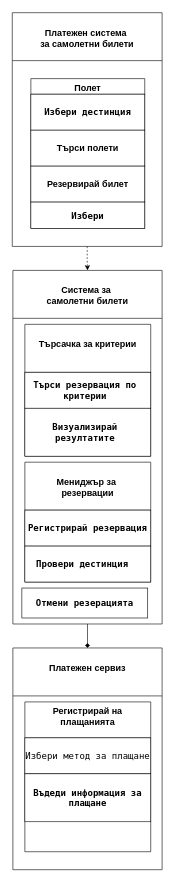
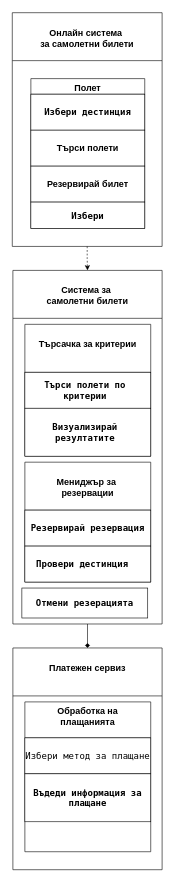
  <mxCell id="0" />
  <mxCell id="1" parent="0" />
  <mxCell id="2" style="edgeStyle=orthogonalEdgeStyle;rounded=0;orthogonalLoop=1;jettySize=auto;html=1;entryX=0.5;entryY=0;entryDx=0;entryDy=0;dashed=1;" edge="1" parent="1" source="3" target="21"><mxGeometry relative="1" as="geometry" /></mxCell>
- <mxCell id="3" value="&#10;Платежен система &#10;за самолетни билети" style="swimlane;fontStyle=1;align=center;verticalAlign=top;childLayout=stackLayout;horizontal=1;startSize=80;horizontalStack=0;resizeParent=1;resizeLast=0;collapsible=1;marginBottom=0;rounded=0;shadow=0;strokeWidth=1;fontSize=15;" parent="1" vertex="1"><mxGeometry x="20" y="20" width="250" height="390" as="geometry"><mxRectangle x="550" y="140" width="160" height="26" as="alternateBounds" /></mxGeometry></mxCell>
+ <mxCell id="3" value="&#10;Онлайн система &#10;за самолетни билети" style="swimlane;fontStyle=1;align=center;verticalAlign=top;childLayout=stackLayout;horizontal=1;startSize=80;horizontalStack=0;resizeParent=1;resizeLast=0;collapsible=1;marginBottom=0;rounded=0;shadow=0;strokeWidth=1;fontSize=15;" parent="1" vertex="1"><mxGeometry x="20" y="20" width="250" height="390" as="geometry"><mxRectangle x="550" y="140" width="160" height="26" as="alternateBounds" /></mxGeometry></mxCell>
  <mxCell id="4" style="edgeStyle=orthogonalEdgeStyle;rounded=0;orthogonalLoop=1;jettySize=auto;html=1;exitX=0.5;exitY=1;exitDx=0;exitDy=0;" parent="3" edge="1"><mxGeometry relative="1" as="geometry"><mxPoint x="125" y="86" as="sourcePoint" /><mxPoint x="125" y="86" as="targetPoint" /></mxGeometry></mxCell>
  <mxCell id="5" value="Полет" style="swimlane;fontStyle=1;align=center;verticalAlign=top;childLayout=stackLayout;horizontal=1;startSize=26;horizontalStack=0;resizeParent=1;resizeLast=0;collapsible=1;marginBottom=0;rounded=0;shadow=0;strokeWidth=1;fontSize=15;" parent="1" vertex="1"><mxGeometry x="51" y="130" width="190" height="250" as="geometry"><mxRectangle x="550" y="140" width="160" height="26" as="alternateBounds" /></mxGeometry></mxCell>
  <mxCell id="6" style="edgeStyle=orthogonalEdgeStyle;rounded=0;orthogonalLoop=1;jettySize=auto;html=1;exitX=0.5;exitY=1;exitDx=0;exitDy=0;" parent="5" source="7" target="7" edge="1"><mxGeometry relative="1" as="geometry" /></mxCell>
  <mxCell id="7" value="&lt;div style=&quot;font-size: 15px;&quot; tabindex=&quot;0&quot; id=&quot;tw-target-text-container&quot; class=&quot;tw-ta-container F0azHf tw-nfl&quot;&gt;&lt;pre dir=&quot;ltr&quot; data-ved=&quot;2ahUKEwintonZ_IqEAxWtQ_EDHeQMARUQ3ewLegQIBRAT&quot; style=&quot;text-align:left&quot; id=&quot;tw-target-text&quot; data-placeholder=&quot;Translation&quot; class=&quot;tw-data-text tw-text-large tw-ta&quot;&gt;&lt;b&gt;Избери дестинция&lt;/b&gt;&lt;/pre&gt;&lt;/div&gt;" style="rounded=0;whiteSpace=wrap;html=1;" parent="5" vertex="1"><mxGeometry y="26" width="190" height="60" as="geometry" /></mxCell>
  <mxCell id="8" value="&lt;b&gt;&lt;font style=&quot;font-size: 15px;&quot;&gt;Търси полети&lt;/font&gt;&lt;/b&gt;" style="rounded=0;whiteSpace=wrap;html=1;" parent="5" vertex="1"><mxGeometry y="86" width="190" height="60" as="geometry" /></mxCell>
  <mxCell id="9" value="&lt;b&gt;&lt;font style=&quot;font-size: 15px;&quot;&gt;Резервирай билет&lt;/font&gt;&lt;/b&gt;" style="rounded=0;whiteSpace=wrap;html=1;" parent="5" vertex="1"><mxGeometry y="146" width="190" height="60" as="geometry" /></mxCell>
  <mxCell id="10" value="&lt;div style=&quot;font-size: 15px;&quot; tabindex=&quot;0&quot; id=&quot;tw-target-text-container&quot; class=&quot;tw-ta-container F0azHf tw-nfl&quot;&gt;&lt;pre dir=&quot;ltr&quot; data-ved=&quot;2ahUKEwintonZ_IqEAxWtQ_EDHeQMARUQ3ewLegQIBRAT&quot; style=&quot;text-align:left&quot; id=&quot;tw-target-text&quot; data-placeholder=&quot;Translation&quot; class=&quot;tw-data-text tw-text-large tw-ta&quot;&gt;&lt;b&gt;Избери&lt;/b&gt;&lt;/pre&gt;&lt;/div&gt;" style="rounded=0;whiteSpace=wrap;html=1;" parent="5" vertex="1"><mxGeometry y="206" width="190" height="44" as="geometry" /></mxCell>
  <mxCell id="11" value="&#10;Търсачка за критерии" style="swimlane;fontStyle=1;align=center;verticalAlign=top;childLayout=stackLayout;horizontal=1;startSize=80;horizontalStack=0;resizeParent=1;resizeLast=0;collapsible=1;marginBottom=0;rounded=0;shadow=0;strokeWidth=1;fontSize=15;" vertex="1" parent="1"><mxGeometry x="41" y="540" width="210" height="220" as="geometry"><mxRectangle x="550" y="140" width="160" height="26" as="alternateBounds" /></mxGeometry></mxCell>
  <mxCell id="12" style="edgeStyle=orthogonalEdgeStyle;rounded=0;orthogonalLoop=1;jettySize=auto;html=1;exitX=0.5;exitY=1;exitDx=0;exitDy=0;" edge="1" parent="11"><mxGeometry relative="1" as="geometry"><mxPoint x="125" y="86" as="sourcePoint" /><mxPoint x="125" y="86" as="targetPoint" /></mxGeometry></mxCell>
- <mxCell id="13" value="&lt;pre style=&quot;font-size: 15px;&quot;&gt;&lt;b&gt;&lt;code class=&quot;!whitespace-pre hljs language-plaintext&quot;&gt;Търси резервация по &lt;br&gt;критерии &lt;/code&gt;&lt;/b&gt;&lt;/pre&gt;" style="whiteSpace=wrap;html=1;" vertex="1" parent="11"><mxGeometry y="80" width="210" height="60" as="geometry" /></mxCell>
+ <mxCell id="13" value="&lt;pre style=&quot;font-size: 15px;&quot;&gt;&lt;b&gt;&lt;code class=&quot;!whitespace-pre hljs language-plaintext&quot;&gt;Търси полети по &lt;br&gt;критерии &lt;/code&gt;&lt;/b&gt;&lt;/pre&gt;" style="whiteSpace=wrap;html=1;" vertex="1" parent="11"><mxGeometry y="80" width="210" height="60" as="geometry" /></mxCell>
  <mxCell id="14" value="&lt;pre&gt;&lt;b style=&quot;font-size: 15px;&quot;&gt;&lt;code class=&quot;!whitespace-pre hljs language-plaintext&quot;&gt;Визуализирай &lt;br&gt;резултатите &lt;/code&gt;&lt;/b&gt;&lt;/pre&gt;" style="whiteSpace=wrap;html=1;" vertex="1" parent="11"><mxGeometry y="140" width="210" height="80" as="geometry" /></mxCell>
  <mxCell id="15" value="&#10;Мениджър за &#10;резервации" style="swimlane;fontStyle=1;align=center;verticalAlign=top;childLayout=stackLayout;horizontal=1;startSize=80;horizontalStack=0;resizeParent=1;resizeLast=0;collapsible=1;marginBottom=0;rounded=0;shadow=0;strokeWidth=1;fontSize=15;" vertex="1" parent="1"><mxGeometry x="41" y="770" width="210" height="200" as="geometry"><mxRectangle x="550" y="140" width="160" height="26" as="alternateBounds" /></mxGeometry></mxCell>
  <mxCell id="16" style="edgeStyle=orthogonalEdgeStyle;rounded=0;orthogonalLoop=1;jettySize=auto;html=1;exitX=0.5;exitY=1;exitDx=0;exitDy=0;" edge="1" parent="15"><mxGeometry relative="1" as="geometry"><mxPoint x="125" y="86" as="sourcePoint" /><mxPoint x="125" y="86" as="targetPoint" /></mxGeometry></mxCell>
- <mxCell id="17" value="&lt;pre style=&quot;font-size: 15px;&quot;&gt;&lt;b&gt;&lt;code class=&quot;!whitespace-pre hljs language-plaintext&quot;&gt;Регистрирай резервация&lt;/code&gt;&lt;/b&gt;&lt;/pre&gt;" style="whiteSpace=wrap;html=1;" vertex="1" parent="15"><mxGeometry y="80" width="210" height="60" as="geometry" /></mxCell>
+ <mxCell id="17" value="&lt;pre style=&quot;font-size: 15px;&quot;&gt;&lt;b&gt;&lt;code class=&quot;!whitespace-pre hljs language-plaintext&quot;&gt;Резервирай резервация&lt;/code&gt;&lt;/b&gt;&lt;/pre&gt;" style="whiteSpace=wrap;html=1;" vertex="1" parent="15"><mxGeometry y="80" width="210" height="60" as="geometry" /></mxCell>
  <mxCell id="18" value="&lt;pre style=&quot;font-size: 15px;&quot;&gt;&lt;b&gt;&lt;code class=&quot;!whitespace-pre hljs language-plaintext&quot;&gt;Провери дестинция  &lt;/code&gt;&lt;/b&gt;&lt;/pre&gt;" style="whiteSpace=wrap;html=1;" vertex="1" parent="15"><mxGeometry y="140" width="210" height="60" as="geometry" /></mxCell>
  <mxCell id="19" value="&lt;pre style=&quot;font-size: 15px;&quot;&gt;&lt;b&gt;&lt;code&gt;Отмени резерацията&lt;/code&gt;&lt;/b&gt;&lt;/pre&gt;" style="whiteSpace=wrap;html=1;" vertex="1" parent="1"><mxGeometry x="36" y="980" width="210" height="50" as="geometry" /></mxCell>
  <mxCell id="20" style="edgeStyle=orthogonalEdgeStyle;rounded=0;orthogonalLoop=1;jettySize=auto;html=1;entryX=0.5;entryY=0;entryDx=0;entryDy=0;endArrow=diamond;" edge="1" parent="1" source="21" target="27"><mxGeometry relative="1" as="geometry" /></mxCell>
  <mxCell id="21" value="&#10;Система за &#10;самолетни билети" style="swimlane;fontStyle=1;align=center;verticalAlign=top;childLayout=stackLayout;horizontal=1;startSize=80;horizontalStack=0;resizeParent=1;resizeLast=0;collapsible=1;marginBottom=0;rounded=0;shadow=0;strokeWidth=1;fontSize=15;" vertex="1" parent="1"><mxGeometry x="21" y="450" width="249" height="590" as="geometry"><mxRectangle x="550" y="140" width="160" height="26" as="alternateBounds" /></mxGeometry></mxCell>
  <mxCell id="22" style="edgeStyle=orthogonalEdgeStyle;rounded=0;orthogonalLoop=1;jettySize=auto;html=1;exitX=0.5;exitY=1;exitDx=0;exitDy=0;" edge="1" parent="21"><mxGeometry relative="1" as="geometry"><mxPoint x="125" y="86" as="sourcePoint" /><mxPoint x="125" y="86" as="targetPoint" /></mxGeometry></mxCell>
- <mxCell id="23" value="Регистрирай на &#10;плащанията" style="swimlane;fontStyle=1;align=center;verticalAlign=top;childLayout=stackLayout;horizontal=1;startSize=60;horizontalStack=0;resizeParent=1;resizeLast=0;collapsible=1;marginBottom=0;rounded=0;shadow=0;strokeWidth=1;fontSize=15;" vertex="1" parent="1"><mxGeometry x="41" y="1170" width="210" height="250" as="geometry"><mxRectangle x="550" y="140" width="160" height="26" as="alternateBounds" /></mxGeometry></mxCell>
+ <mxCell id="23" value="Обработка на &#10;плащанията" style="swimlane;fontStyle=1;align=center;verticalAlign=top;childLayout=stackLayout;horizontal=1;startSize=60;horizontalStack=0;resizeParent=1;resizeLast=0;collapsible=1;marginBottom=0;rounded=0;shadow=0;strokeWidth=1;fontSize=15;" vertex="1" parent="1"><mxGeometry x="41" y="1170" width="210" height="250" as="geometry"><mxRectangle x="550" y="140" width="160" height="26" as="alternateBounds" /></mxGeometry></mxCell>
  <mxCell id="24" style="edgeStyle=orthogonalEdgeStyle;rounded=0;orthogonalLoop=1;jettySize=auto;html=1;exitX=0.5;exitY=1;exitDx=0;exitDy=0;" edge="1" parent="23"><mxGeometry relative="1" as="geometry"><mxPoint x="125" y="86" as="sourcePoint" /><mxPoint x="125" y="86" as="targetPoint" /></mxGeometry></mxCell>
  <mxCell id="25" value="&lt;pre style=&quot;font-size: 15px;&quot;&gt;&lt;code class=&quot;!whitespace-pre hljs language-plaintext&quot;&gt;Избери метод за плащане&lt;/code&gt;&lt;/pre&gt;" style="whiteSpace=wrap;html=1;" vertex="1" parent="23"><mxGeometry y="60" width="210" height="60" as="geometry" /></mxCell>
  <mxCell id="26" value="&lt;pre style=&quot;font-size: 13px;&quot;&gt;&lt;font style=&quot;font-size: 13px;&quot;&gt;&lt;b style=&quot;font-size: 15px;&quot;&gt;&lt;code&gt;Въдеди информация за&lt;br&gt;плащане&lt;br&gt;&lt;/code&gt;&lt;/b&gt;&lt;/font&gt;&lt;/pre&gt;" style="whiteSpace=wrap;html=1;" vertex="1" parent="23"><mxGeometry y="120" width="210" height="80" as="geometry" /></mxCell>
  <mxCell id="27" value="&#10;Платежен сервиз  " style="swimlane;fontStyle=1;align=center;verticalAlign=top;childLayout=stackLayout;horizontal=1;startSize=80;horizontalStack=0;resizeParent=1;resizeLast=0;collapsible=1;marginBottom=0;rounded=0;shadow=0;strokeWidth=1;fontSize=15;" vertex="1" parent="1"><mxGeometry x="21" y="1080" width="249" height="370" as="geometry"><mxRectangle x="550" y="140" width="160" height="26" as="alternateBounds" /></mxGeometry></mxCell>
  <mxCell id="28" style="edgeStyle=orthogonalEdgeStyle;rounded=0;orthogonalLoop=1;jettySize=auto;html=1;exitX=0.5;exitY=1;exitDx=0;exitDy=0;" edge="1" parent="27"><mxGeometry relative="1" as="geometry"><mxPoint x="125" y="86" as="sourcePoint" /><mxPoint x="125" y="86" as="targetPoint" /></mxGeometry></mxCell>
